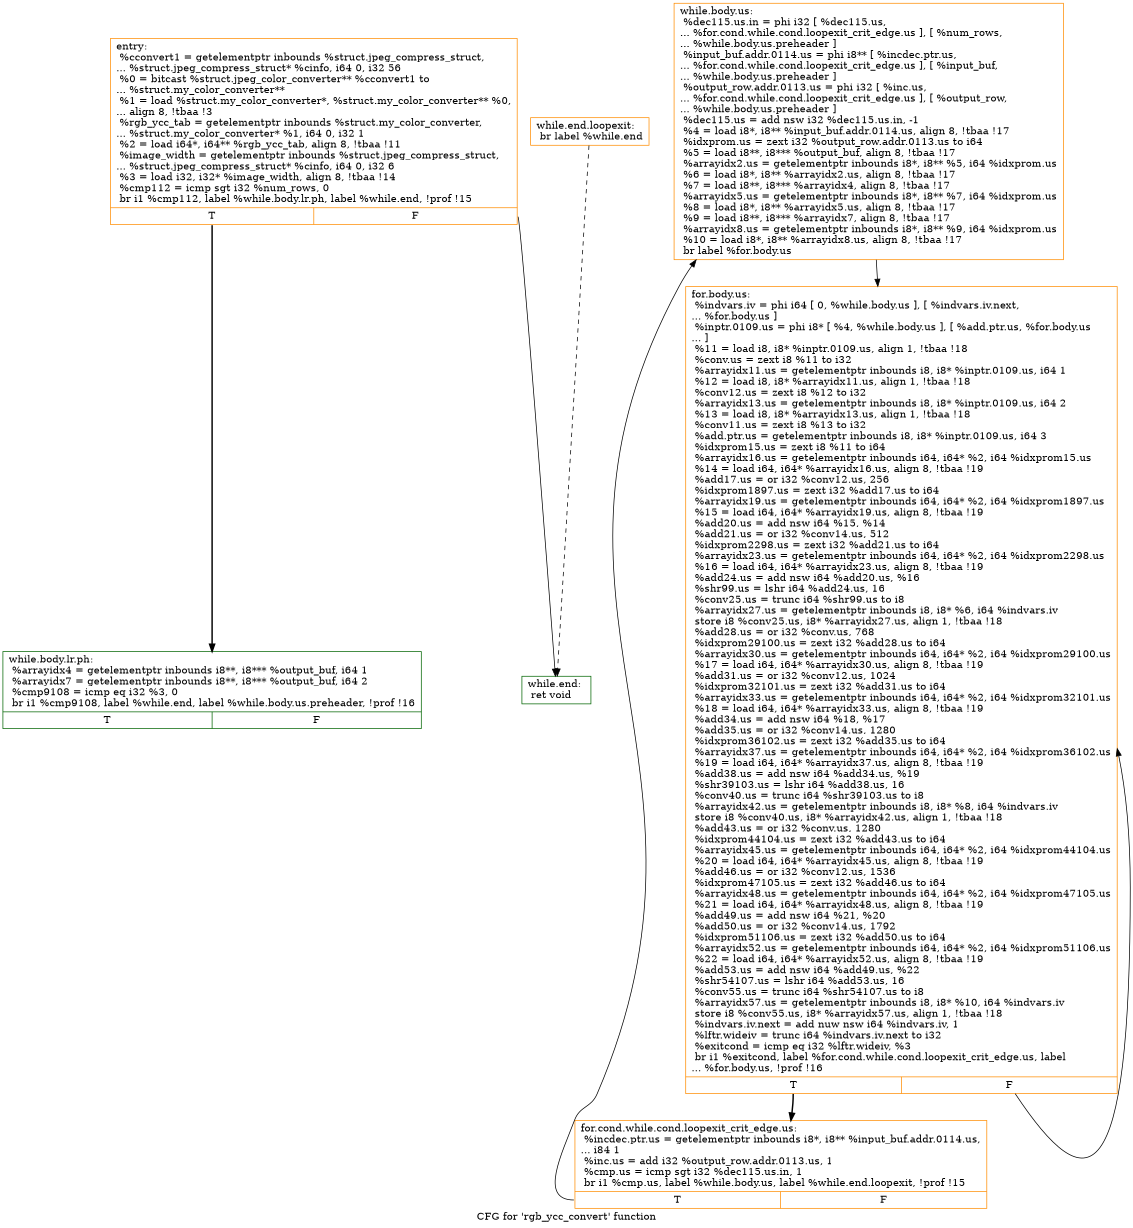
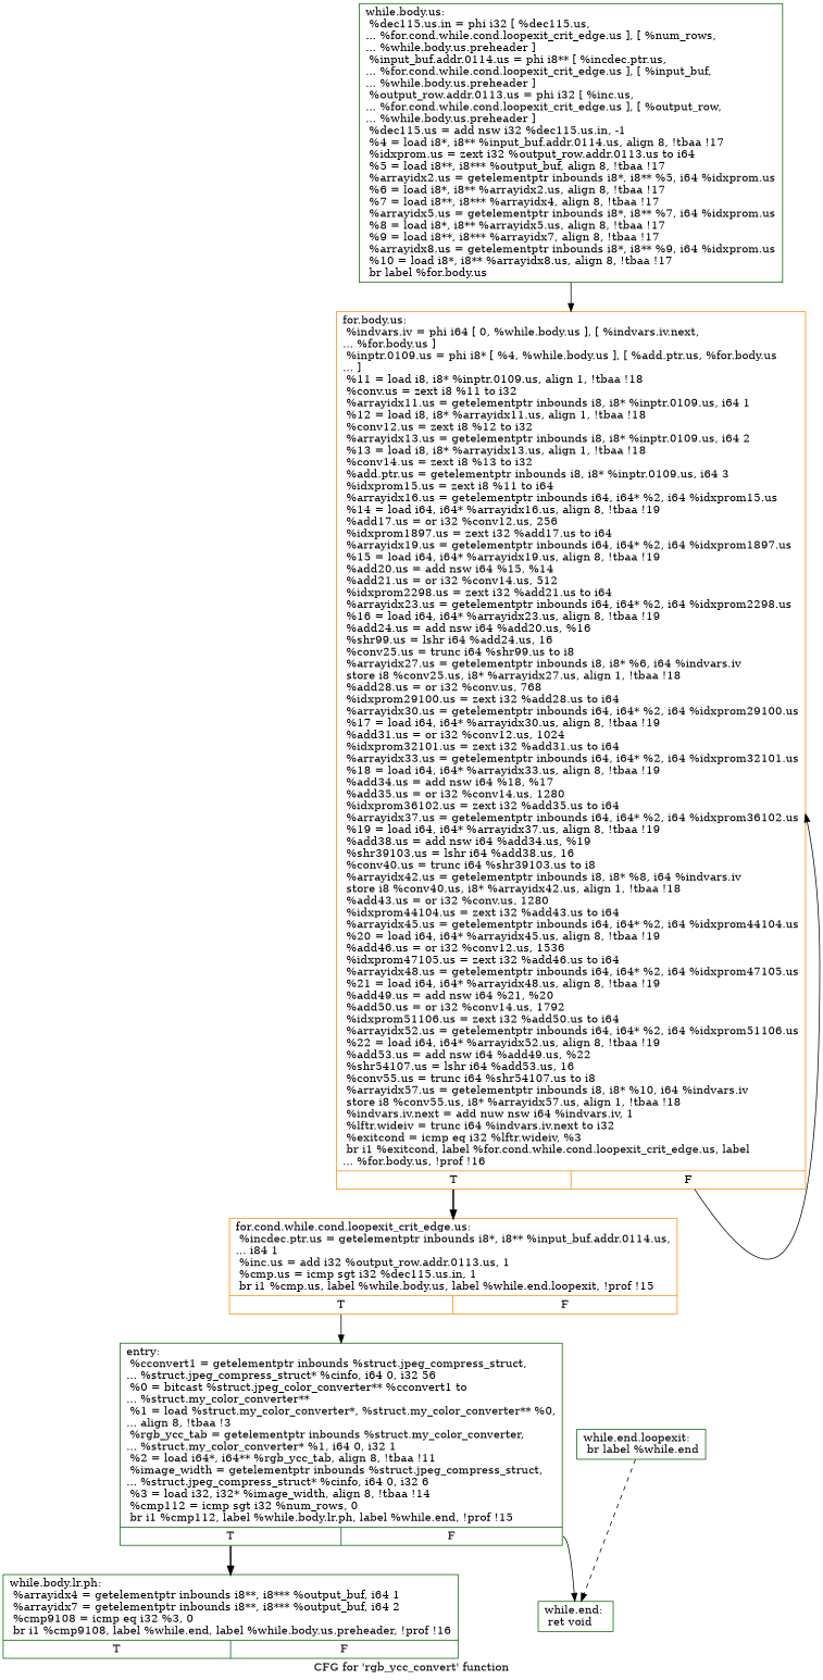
  digraph {
    label="CFG for 'rgb_ycc_convert' function"
    node [color=darkgreen shape=record]
    edge [style=solid tailport=s0]
-   n1 [color=darkorange label="{entry:\l  %cconvert1 = getelementptr inbounds %struct.jpeg_compress_struct,\l... %struct.jpeg_compress_struct* %cinfo, i64 0, i32 56\l  %0 = bitcast %struct.jpeg_color_converter** %cconvert1 to\l... %struct.my_color_converter**\l  %1 = load %struct.my_color_converter*, %struct.my_color_converter** %0,\l... align 8, !tbaa !3\l  %rgb_ycc_tab = getelementptr inbounds %struct.my_color_converter,\l... %struct.my_color_converter* %1, i64 0, i32 1\l  %2 = load i64*, i64** %rgb_ycc_tab, align 8, !tbaa !11\l  %image_width = getelementptr inbounds %struct.jpeg_compress_struct,\l... %struct.jpeg_compress_struct* %cinfo, i64 0, i32 6\l  %3 = load i32, i32* %image_width, align 8, !tbaa !14\l  %cmp112 = icmp sgt i32 %num_rows, 0\l  br i1 %cmp112, label %while.body.lr.ph, label %while.end, !prof !15\l|{<s0>T|<s1>F}}"]
+   n1 [label="{entry:\l  %cconvert1 = getelementptr inbounds %struct.jpeg_compress_struct,\l... %struct.jpeg_compress_struct* %cinfo, i64 0, i32 56\l  %0 = bitcast %struct.jpeg_color_converter** %cconvert1 to\l... %struct.my_color_converter**\l  %1 = load %struct.my_color_converter*, %struct.my_color_converter** %0,\l... align 8, !tbaa !3\l  %rgb_ycc_tab = getelementptr inbounds %struct.my_color_converter,\l... %struct.my_color_converter* %1, i64 0, i32 1\l  %2 = load i64*, i64** %rgb_ycc_tab, align 8, !tbaa !11\l  %image_width = getelementptr inbounds %struct.jpeg_compress_struct,\l... %struct.jpeg_compress_struct* %cinfo, i64 0, i32 6\l  %3 = load i32, i32* %image_width, align 8, !tbaa !14\l  %cmp112 = icmp sgt i32 %num_rows, 0\l  br i1 %cmp112, label %while.body.lr.ph, label %while.end, !prof !15\l|{<s0>T|<s1>F}}"]
    n2 [label="{while.body.lr.ph:                                 \l  %arrayidx4 = getelementptr inbounds i8**, i8*** %output_buf, i64 1\l  %arrayidx7 = getelementptr inbounds i8**, i8*** %output_buf, i64 2\l  %cmp9108 = icmp eq i32 %3, 0\l  br i1 %cmp9108, label %while.end, label %while.body.us.preheader, !prof !16\l|{<s0>T|<s1>F}}"]
    n3 [label="{while.end:                                        \l  ret void\l}"]
-   n4 [color=darkorange label="{while.body.us:                                    \l  %dec115.us.in = phi i32 [ %dec115.us,\l... %for.cond.while.cond.loopexit_crit_edge.us ], [ %num_rows,\l... %while.body.us.preheader ]\l  %input_buf.addr.0114.us = phi i8** [ %incdec.ptr.us,\l... %for.cond.while.cond.loopexit_crit_edge.us ], [ %input_buf,\l... %while.body.us.preheader ]\l  %output_row.addr.0113.us = phi i32 [ %inc.us,\l... %for.cond.while.cond.loopexit_crit_edge.us ], [ %output_row,\l... %while.body.us.preheader ]\l  %dec115.us = add nsw i32 %dec115.us.in, -1\l  %4 = load i8*, i8** %input_buf.addr.0114.us, align 8, !tbaa !17\l  %idxprom.us = zext i32 %output_row.addr.0113.us to i64\l  %5 = load i8**, i8*** %output_buf, align 8, !tbaa !17\l  %arrayidx2.us = getelementptr inbounds i8*, i8** %5, i64 %idxprom.us\l  %6 = load i8*, i8** %arrayidx2.us, align 8, !tbaa !17\l  %7 = load i8**, i8*** %arrayidx4, align 8, !tbaa !17\l  %arrayidx5.us = getelementptr inbounds i8*, i8** %7, i64 %idxprom.us\l  %8 = load i8*, i8** %arrayidx5.us, align 8, !tbaa !17\l  %9 = load i8**, i8*** %arrayidx7, align 8, !tbaa !17\l  %arrayidx8.us = getelementptr inbounds i8*, i8** %9, i64 %idxprom.us\l  %10 = load i8*, i8** %arrayidx8.us, align 8, !tbaa !17\l  br label %for.body.us\l}"]
-   n5 [color=darkorange label="{for.body.us:                                      \l  %indvars.iv = phi i64 [ 0, %while.body.us ], [ %indvars.iv.next,\l... %for.body.us ]\l  %inptr.0109.us = phi i8* [ %4, %while.body.us ], [ %add.ptr.us, %for.body.us\l... ]\l  %11 = load i8, i8* %inptr.0109.us, align 1, !tbaa !18\l  %conv.us = zext i8 %11 to i32\l  %arrayidx11.us = getelementptr inbounds i8, i8* %inptr.0109.us, i64 1\l  %12 = load i8, i8* %arrayidx11.us, align 1, !tbaa !18\l  %conv12.us = zext i8 %12 to i32\l  %arrayidx13.us = getelementptr inbounds i8, i8* %inptr.0109.us, i64 2\l  %13 = load i8, i8* %arrayidx13.us, align 1, !tbaa !18\l  %conv11.us = zext i8 %13 to i32\l  %add.ptr.us = getelementptr inbounds i8, i8* %inptr.0109.us, i64 3\l  %idxprom15.us = zext i8 %11 to i64\l  %arrayidx16.us = getelementptr inbounds i64, i64* %2, i64 %idxprom15.us\l  %14 = load i64, i64* %arrayidx16.us, align 8, !tbaa !19\l  %add17.us = or i32 %conv12.us, 256\l  %idxprom1897.us = zext i32 %add17.us to i64\l  %arrayidx19.us = getelementptr inbounds i64, i64* %2, i64 %idxprom1897.us\l  %15 = load i64, i64* %arrayidx19.us, align 8, !tbaa !19\l  %add20.us = add nsw i64 %15, %14\l  %add21.us = or i32 %conv14.us, 512\l  %idxprom2298.us = zext i32 %add21.us to i64\l  %arrayidx23.us = getelementptr inbounds i64, i64* %2, i64 %idxprom2298.us\l  %16 = load i64, i64* %arrayidx23.us, align 8, !tbaa !19\l  %add24.us = add nsw i64 %add20.us, %16\l  %shr99.us = lshr i64 %add24.us, 16\l  %conv25.us = trunc i64 %shr99.us to i8\l  %arrayidx27.us = getelementptr inbounds i8, i8* %6, i64 %indvars.iv\l  store i8 %conv25.us, i8* %arrayidx27.us, align 1, !tbaa !18\l  %add28.us = or i32 %conv.us, 768\l  %idxprom29100.us = zext i32 %add28.us to i64\l  %arrayidx30.us = getelementptr inbounds i64, i64* %2, i64 %idxprom29100.us\l  %17 = load i64, i64* %arrayidx30.us, align 8, !tbaa !19\l  %add31.us = or i32 %conv12.us, 1024\l  %idxprom32101.us = zext i32 %add31.us to i64\l  %arrayidx33.us = getelementptr inbounds i64, i64* %2, i64 %idxprom32101.us\l  %18 = load i64, i64* %arrayidx33.us, align 8, !tbaa !19\l  %add34.us = add nsw i64 %18, %17\l  %add35.us = or i32 %conv14.us, 1280\l  %idxprom36102.us = zext i32 %add35.us to i64\l  %arrayidx37.us = getelementptr inbounds i64, i64* %2, i64 %idxprom36102.us\l  %19 = load i64, i64* %arrayidx37.us, align 8, !tbaa !19\l  %add38.us = add nsw i64 %add34.us, %19\l  %shr39103.us = lshr i64 %add38.us, 16\l  %conv40.us = trunc i64 %shr39103.us to i8\l  %arrayidx42.us = getelementptr inbounds i8, i8* %8, i64 %indvars.iv\l  store i8 %conv40.us, i8* %arrayidx42.us, align 1, !tbaa !18\l  %add43.us = or i32 %conv.us, 1280\l  %idxprom44104.us = zext i32 %add43.us to i64\l  %arrayidx45.us = getelementptr inbounds i64, i64* %2, i64 %idxprom44104.us\l  %20 = load i64, i64* %arrayidx45.us, align 8, !tbaa !19\l  %add46.us = or i32 %conv12.us, 1536\l  %idxprom47105.us = zext i32 %add46.us to i64\l  %arrayidx48.us = getelementptr inbounds i64, i64* %2, i64 %idxprom47105.us\l  %21 = load i64, i64* %arrayidx48.us, align 8, !tbaa !19\l  %add49.us = add nsw i64 %21, %20\l  %add50.us = or i32 %conv14.us, 1792\l  %idxprom51106.us = zext i32 %add50.us to i64\l  %arrayidx52.us = getelementptr inbounds i64, i64* %2, i64 %idxprom51106.us\l  %22 = load i64, i64* %arrayidx52.us, align 8, !tbaa !19\l  %add53.us = add nsw i64 %add49.us, %22\l  %shr54107.us = lshr i64 %add53.us, 16\l  %conv55.us = trunc i64 %shr54107.us to i8\l  %arrayidx57.us = getelementptr inbounds i8, i8* %10, i64 %indvars.iv\l  store i8 %conv55.us, i8* %arrayidx57.us, align 1, !tbaa !18\l  %indvars.iv.next = add nuw nsw i64 %indvars.iv, 1\l  %lftr.wideiv = trunc i64 %indvars.iv.next to i32\l  %exitcond = icmp eq i32 %lftr.wideiv, %3\l  br i1 %exitcond, label %for.cond.while.cond.loopexit_crit_edge.us, label\l... %for.body.us, !prof !16\l|{<s0>T|<s1>F}}"]
+   n4 [label="{while.body.us:                                    \l  %dec115.us.in = phi i32 [ %dec115.us,\l... %for.cond.while.cond.loopexit_crit_edge.us ], [ %num_rows,\l... %while.body.us.preheader ]\l  %input_buf.addr.0114.us = phi i8** [ %incdec.ptr.us,\l... %for.cond.while.cond.loopexit_crit_edge.us ], [ %input_buf,\l... %while.body.us.preheader ]\l  %output_row.addr.0113.us = phi i32 [ %inc.us,\l... %for.cond.while.cond.loopexit_crit_edge.us ], [ %output_row,\l... %while.body.us.preheader ]\l  %dec115.us = add nsw i32 %dec115.us.in, -1\l  %4 = load i8*, i8** %input_buf.addr.0114.us, align 8, !tbaa !17\l  %idxprom.us = zext i32 %output_row.addr.0113.us to i64\l  %5 = load i8**, i8*** %output_buf, align 8, !tbaa !17\l  %arrayidx2.us = getelementptr inbounds i8*, i8** %5, i64 %idxprom.us\l  %6 = load i8*, i8** %arrayidx2.us, align 8, !tbaa !17\l  %7 = load i8**, i8*** %arrayidx4, align 8, !tbaa !17\l  %arrayidx5.us = getelementptr inbounds i8*, i8** %7, i64 %idxprom.us\l  %8 = load i8*, i8** %arrayidx5.us, align 8, !tbaa !17\l  %9 = load i8**, i8*** %arrayidx7, align 8, !tbaa !17\l  %arrayidx8.us = getelementptr inbounds i8*, i8** %9, i64 %idxprom.us\l  %10 = load i8*, i8** %arrayidx8.us, align 8, !tbaa !17\l  br label %for.body.us\l}"]
+   n5 [color=darkorange label="{for.body.us:                                      \l  %indvars.iv = phi i64 [ 0, %while.body.us ], [ %indvars.iv.next,\l... %for.body.us ]\l  %inptr.0109.us = phi i8* [ %4, %while.body.us ], [ %add.ptr.us, %for.body.us\l... ]\l  %11 = load i8, i8* %inptr.0109.us, align 1, !tbaa !18\l  %conv.us = zext i8 %11 to i32\l  %arrayidx11.us = getelementptr inbounds i8, i8* %inptr.0109.us, i64 1\l  %12 = load i8, i8* %arrayidx11.us, align 1, !tbaa !18\l  %conv12.us = zext i8 %12 to i32\l  %arrayidx13.us = getelementptr inbounds i8, i8* %inptr.0109.us, i64 2\l  %13 = load i8, i8* %arrayidx13.us, align 1, !tbaa !18\l  %conv14.us = zext i8 %13 to i32\l  %add.ptr.us = getelementptr inbounds i8, i8* %inptr.0109.us, i64 3\l  %idxprom15.us = zext i8 %11 to i64\l  %arrayidx16.us = getelementptr inbounds i64, i64* %2, i64 %idxprom15.us\l  %14 = load i64, i64* %arrayidx16.us, align 8, !tbaa !19\l  %add17.us = or i32 %conv12.us, 256\l  %idxprom1897.us = zext i32 %add17.us to i64\l  %arrayidx19.us = getelementptr inbounds i64, i64* %2, i64 %idxprom1897.us\l  %15 = load i64, i64* %arrayidx19.us, align 8, !tbaa !19\l  %add20.us = add nsw i64 %15, %14\l  %add21.us = or i32 %conv14.us, 512\l  %idxprom2298.us = zext i32 %add21.us to i64\l  %arrayidx23.us = getelementptr inbounds i64, i64* %2, i64 %idxprom2298.us\l  %16 = load i64, i64* %arrayidx23.us, align 8, !tbaa !19\l  %add24.us = add nsw i64 %add20.us, %16\l  %shr99.us = lshr i64 %add24.us, 16\l  %conv25.us = trunc i64 %shr99.us to i8\l  %arrayidx27.us = getelementptr inbounds i8, i8* %6, i64 %indvars.iv\l  store i8 %conv25.us, i8* %arrayidx27.us, align 1, !tbaa !18\l  %add28.us = or i32 %conv.us, 768\l  %idxprom29100.us = zext i32 %add28.us to i64\l  %arrayidx30.us = getelementptr inbounds i64, i64* %2, i64 %idxprom29100.us\l  %17 = load i64, i64* %arrayidx30.us, align 8, !tbaa !19\l  %add31.us = or i32 %conv12.us, 1024\l  %idxprom32101.us = zext i32 %add31.us to i64\l  %arrayidx33.us = getelementptr inbounds i64, i64* %2, i64 %idxprom32101.us\l  %18 = load i64, i64* %arrayidx33.us, align 8, !tbaa !19\l  %add34.us = add nsw i64 %18, %17\l  %add35.us = or i32 %conv14.us, 1280\l  %idxprom36102.us = zext i32 %add35.us to i64\l  %arrayidx37.us = getelementptr inbounds i64, i64* %2, i64 %idxprom36102.us\l  %19 = load i64, i64* %arrayidx37.us, align 8, !tbaa !19\l  %add38.us = add nsw i64 %add34.us, %19\l  %shr39103.us = lshr i64 %add38.us, 16\l  %conv40.us = trunc i64 %shr39103.us to i8\l  %arrayidx42.us = getelementptr inbounds i8, i8* %8, i64 %indvars.iv\l  store i8 %conv40.us, i8* %arrayidx42.us, align 1, !tbaa !18\l  %add43.us = or i32 %conv.us, 1280\l  %idxprom44104.us = zext i32 %add43.us to i64\l  %arrayidx45.us = getelementptr inbounds i64, i64* %2, i64 %idxprom44104.us\l  %20 = load i64, i64* %arrayidx45.us, align 8, !tbaa !19\l  %add46.us = or i32 %conv12.us, 1536\l  %idxprom47105.us = zext i32 %add46.us to i64\l  %arrayidx48.us = getelementptr inbounds i64, i64* %2, i64 %idxprom47105.us\l  %21 = load i64, i64* %arrayidx48.us, align 8, !tbaa !19\l  %add49.us = add nsw i64 %21, %20\l  %add50.us = or i32 %conv14.us, 1792\l  %idxprom51106.us = zext i32 %add50.us to i64\l  %arrayidx52.us = getelementptr inbounds i64, i64* %2, i64 %idxprom51106.us\l  %22 = load i64, i64* %arrayidx52.us, align 8, !tbaa !19\l  %add53.us = add nsw i64 %add49.us, %22\l  %shr54107.us = lshr i64 %add53.us, 16\l  %conv55.us = trunc i64 %shr54107.us to i8\l  %arrayidx57.us = getelementptr inbounds i8, i8* %10, i64 %indvars.iv\l  store i8 %conv55.us, i8* %arrayidx57.us, align 1, !tbaa !18\l  %indvars.iv.next = add nuw nsw i64 %indvars.iv, 1\l  %lftr.wideiv = trunc i64 %indvars.iv.next to i32\l  %exitcond = icmp eq i32 %lftr.wideiv, %3\l  br i1 %exitcond, label %for.cond.while.cond.loopexit_crit_edge.us, label\l... %for.body.us, !prof !16\l|{<s0>T|<s1>F}}"]
    n6 [color=darkorange label="{for.cond.while.cond.loopexit_crit_edge.us:        \l  %incdec.ptr.us = getelementptr inbounds i8*, i8** %input_buf.addr.0114.us,\l... i84 1\l  %inc.us = add i32 %output_row.addr.0113.us, 1\l  %cmp.us = icmp sgt i32 %dec115.us.in, 1\l  br i1 %cmp.us, label %while.body.us, label %while.end.loopexit, !prof !15\l|{<s0>T|<s1>F}}"]
-   n7 [color=darkorange label="{while.end.loopexit:                               \l  br label %while.end\l}"]
+   n7 [label="{while.end.loopexit:                               \l  br label %while.end\l}"]
    n1 -> n2 [style=bold]
    n1 -> n3 [tailport=s1]
    n4 -> n5
    n5 -> n5 [tailport=s1]
    n5 -> n6 [style=bold]
-   n6 -> n4
+   n6 -> n1
    n7 -> n3 [style=dashed]
  }
